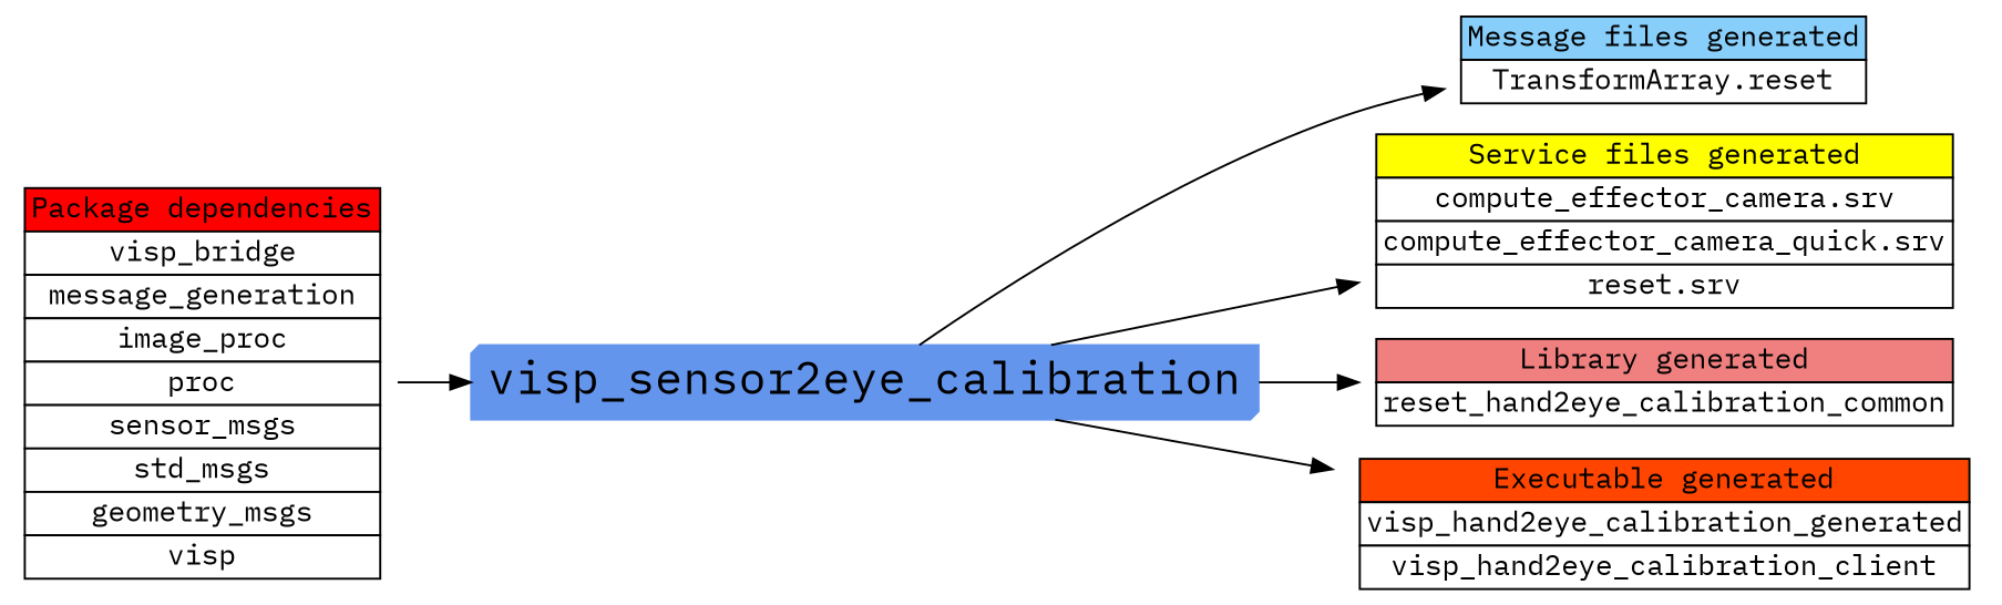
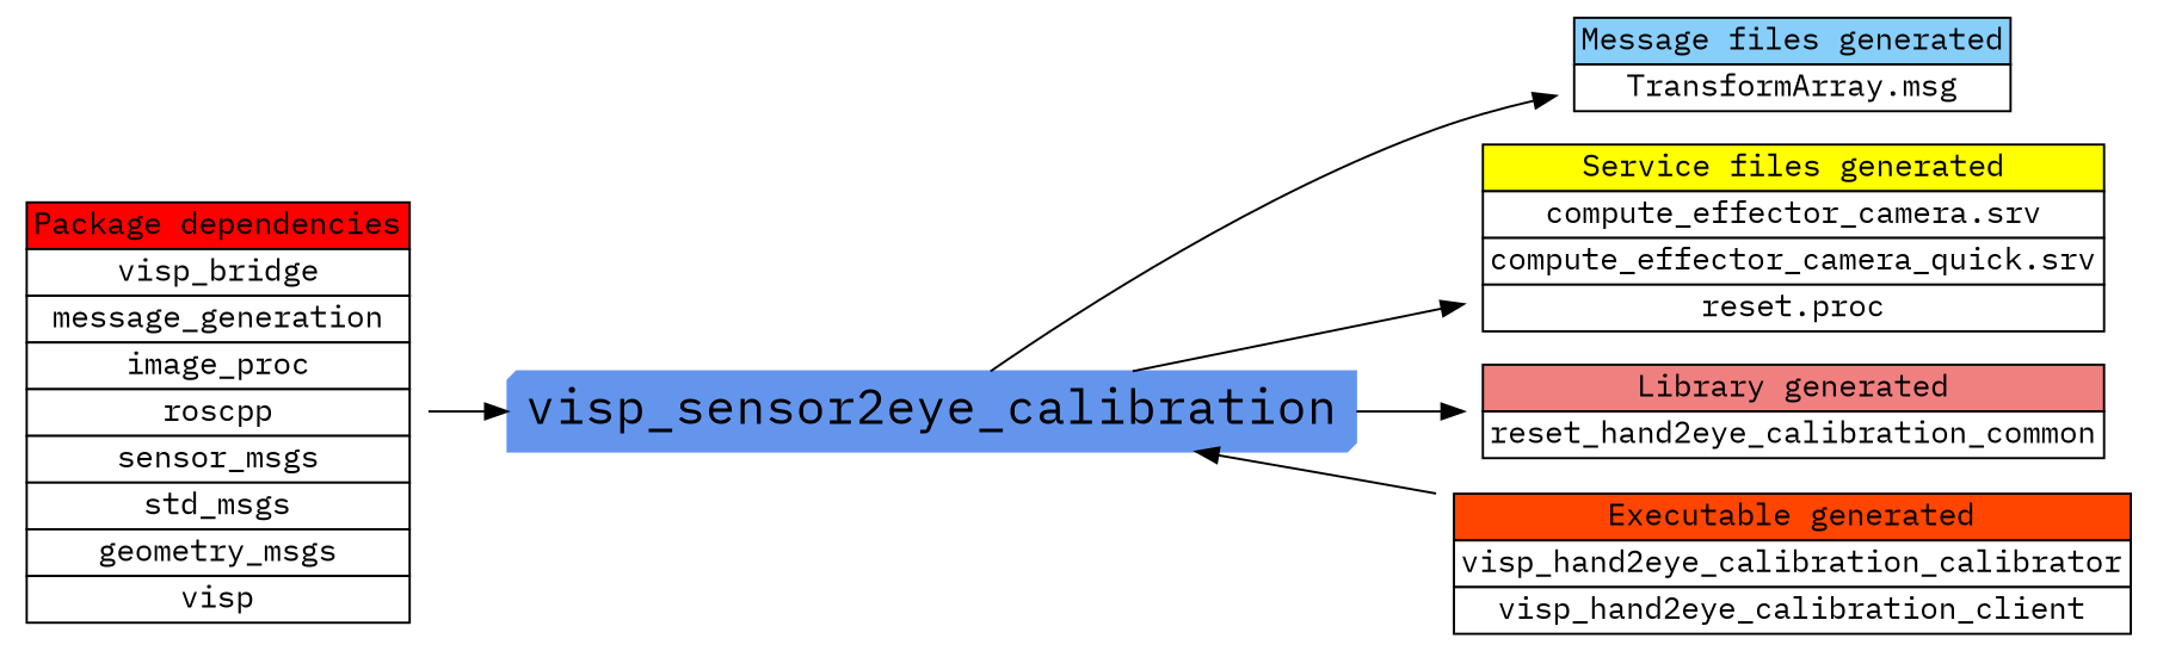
  digraph {
    fontname="IBM Plex Mono"
    nodesep=0.1
    rankdir=LR
    node [fontname="IBM Plex Mono" shape=plaintext]
    edge [fontname="IBM Plex Mono"]
    n1 [color="#6495ED" fontsize=22 label=visp_sensor2eye_calibration shape=box3d style=filled]
-   n2 [label=<<table BGCOLOR="#FFFFFF" BORDER="0" CELLBORDER="1" CELLSPACING="0">   <tr>     <td ALIGN="CENTER" BGCOLOR="#87CEFA" COLSPAN="1">Message files generated</td>   </tr>   <tr>     <td ALIGN="CENTER" BGCOLOR="#FFFFFF" COLSPAN="1">TransformArray.reset</td>   </tr> </table> >]
-   n3 [label=<<table BGCOLOR="#FFFFFF" BORDER="0" CELLBORDER="1" CELLSPACING="0">   <tr>     <td ALIGN="CENTER" BGCOLOR="#FFFF00" COLSPAN="1">Service files generated</td>   </tr>   <tr>     <td ALIGN="CENTER" BGCOLOR="#FFFFFF" COLSPAN="1">compute_effector_camera.srv</td>   </tr>   <tr>     <td ALIGN="CENTER" BGCOLOR="#FFFFFF" COLSPAN="1">compute_effector_camera_quick.srv</td>   </tr>   <tr>     <td ALIGN="CENTER" BGCOLOR="#FFFFFF" COLSPAN="1">reset.srv</td>   </tr> </table> >]
+   n2 [label=<<table BGCOLOR="#FFFFFF" BORDER="0" CELLBORDER="1" CELLSPACING="0">   <tr>     <td ALIGN="CENTER" BGCOLOR="#87CEFA" COLSPAN="1">Message files generated</td>   </tr>   <tr>     <td ALIGN="CENTER" BGCOLOR="#FFFFFF" COLSPAN="1">TransformArray.msg</td>   </tr> </table> >]
+   n3 [label=<<table BGCOLOR="#FFFFFF" BORDER="0" CELLBORDER="1" CELLSPACING="0">   <tr>     <td ALIGN="CENTER" BGCOLOR="#FFFF00" COLSPAN="1">Service files generated</td>   </tr>   <tr>     <td ALIGN="CENTER" BGCOLOR="#FFFFFF" COLSPAN="1">compute_effector_camera.srv</td>   </tr>   <tr>     <td ALIGN="CENTER" BGCOLOR="#FFFFFF" COLSPAN="1">compute_effector_camera_quick.srv</td>   </tr>   <tr>     <td ALIGN="CENTER" BGCOLOR="#FFFFFF" COLSPAN="1">reset.proc</td>   </tr> </table> >]
    n4 [label=<<table BGCOLOR="#FFFFFF" BORDER="0" CELLBORDER="1" CELLSPACING="0">   <tr>     <td ALIGN="CENTER" BGCOLOR="#F08080" COLSPAN="1">Library generated</td>   </tr>   <tr>     <td ALIGN="CENTER" BGCOLOR="#FFFFFF" COLSPAN="1">reset_hand2eye_calibration_common</td>   </tr> </table> >]
-   n5 [label=<<table BGCOLOR="#FFFFFF" BORDER="0" CELLBORDER="1" CELLSPACING="0">   <tr>     <td ALIGN="CENTER" BGCOLOR="#FF4500" COLSPAN="1">Executable generated</td>   </tr>   <tr>     <td ALIGN="CENTER" BGCOLOR="#FFFFFF" COLSPAN="1">visp_hand2eye_calibration_generated</td>   </tr>   <tr>     <td ALIGN="CENTER" BGCOLOR="#FFFFFF" COLSPAN="1">visp_hand2eye_calibration_client</td>   </tr> </table> >]
-   n6 [label=<<table BGCOLOR="#FFFFFF" BORDER="0" CELLBORDER="1" CELLSPACING="0">   <tr>     <td ALIGN="CENTER" BGCOLOR="#FF0000" COLSPAN="1">Package dependencies</td>   </tr>   <tr>     <td ALIGN="CENTER" BGCOLOR="#FFFFFF" COLSPAN="1">visp_bridge</td>   </tr>   <tr>     <td ALIGN="CENTER" BGCOLOR="#FFFFFF" COLSPAN="1">message_generation</td>   </tr>   <tr>     <td ALIGN="CENTER" BGCOLOR="#FFFFFF" COLSPAN="1">image_proc</td>   </tr>   <tr>     <td ALIGN="CENTER" BGCOLOR="#FFFFFF" COLSPAN="1">proc</td>   </tr>   <tr>     <td ALIGN="CENTER" BGCOLOR="#FFFFFF" COLSPAN="1">sensor_msgs</td>   </tr>   <tr>     <td ALIGN="CENTER" BGCOLOR="#FFFFFF" COLSPAN="1">std_msgs</td>   </tr>   <tr>     <td ALIGN="CENTER" BGCOLOR="#FFFFFF" COLSPAN="1">geometry_msgs</td>   </tr>   <tr>     <td ALIGN="CENTER" BGCOLOR="#FFFFFF" COLSPAN="1">visp</td>   </tr> </table> >]
+   n5 [label=<<table BGCOLOR="#FFFFFF" BORDER="0" CELLBORDER="1" CELLSPACING="0">   <tr>     <td ALIGN="CENTER" BGCOLOR="#FF4500" COLSPAN="1">Executable generated</td>   </tr>   <tr>     <td ALIGN="CENTER" BGCOLOR="#FFFFFF" COLSPAN="1">visp_hand2eye_calibration_calibrator</td>   </tr>   <tr>     <td ALIGN="CENTER" BGCOLOR="#FFFFFF" COLSPAN="1">visp_hand2eye_calibration_client</td>   </tr> </table> >]
+   n6 [label=<<table BGCOLOR="#FFFFFF" BORDER="0" CELLBORDER="1" CELLSPACING="0">   <tr>     <td ALIGN="CENTER" BGCOLOR="#FF0000" COLSPAN="1">Package dependencies</td>   </tr>   <tr>     <td ALIGN="CENTER" BGCOLOR="#FFFFFF" COLSPAN="1">visp_bridge</td>   </tr>   <tr>     <td ALIGN="CENTER" BGCOLOR="#FFFFFF" COLSPAN="1">message_generation</td>   </tr>   <tr>     <td ALIGN="CENTER" BGCOLOR="#FFFFFF" COLSPAN="1">image_proc</td>   </tr>   <tr>     <td ALIGN="CENTER" BGCOLOR="#FFFFFF" COLSPAN="1">roscpp</td>   </tr>   <tr>     <td ALIGN="CENTER" BGCOLOR="#FFFFFF" COLSPAN="1">sensor_msgs</td>   </tr>   <tr>     <td ALIGN="CENTER" BGCOLOR="#FFFFFF" COLSPAN="1">std_msgs</td>   </tr>   <tr>     <td ALIGN="CENTER" BGCOLOR="#FFFFFF" COLSPAN="1">geometry_msgs</td>   </tr>   <tr>     <td ALIGN="CENTER" BGCOLOR="#FFFFFF" COLSPAN="1">visp</td>   </tr> </table> >]
    n1 -> n2
    n1 -> n3
    n1 -> n4
-   n1 -> n5
+   n5 -> n1
    n6 -> n1
  }
